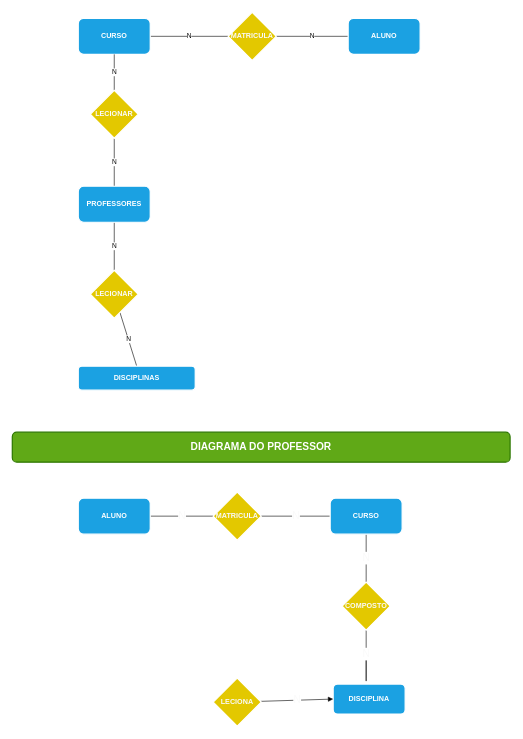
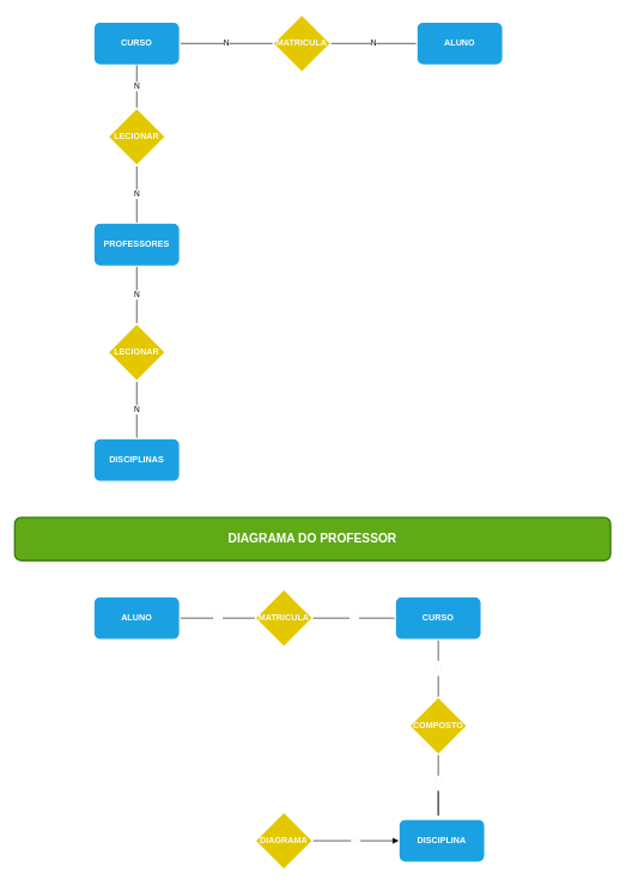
  <mxCell id="0" />
  <mxCell id="1" parent="0" />
  <mxCell id="2" value="N" style="edgeStyle=none;html=1;endArrow=none;endFill=0;" edge="1" parent="1" source="3"><mxGeometry relative="1" as="geometry"><mxPoint x="380" y="60" as="targetPoint" /></mxGeometry></mxCell>
  <mxCell id="3" value="CURSO" style="rounded=1;whiteSpace=wrap;html=1;fillColor=#1ba1e2;fontColor=#ffffff;strokeColor=#FFFFFF;fontStyle=1;strokeWidth=2;" vertex="1" parent="1"><mxGeometry x="130" y="30" width="120" height="60" as="geometry" /></mxCell>
  <mxCell id="4" value="N" style="edgeStyle=none;html=1;endArrow=none;endFill=0;" edge="1" parent="1" source="5"><mxGeometry relative="1" as="geometry"><mxPoint x="580" y="60" as="targetPoint" /></mxGeometry></mxCell>
  <mxCell id="5" value="MATRICULA" style="rhombus;whiteSpace=wrap;html=1;fillColor=#e3c800;fontColor=#FAFAFA;strokeColor=#FFFFFF;fontStyle=1;strokeWidth=2;" vertex="1" parent="1"><mxGeometry x="380" y="20" width="80" height="80" as="geometry" /></mxCell>
  <mxCell id="6" value="ALUNO" style="rounded=1;whiteSpace=wrap;html=1;fillColor=#1ba1e2;fontColor=#ffffff;strokeColor=#FFFFFF;fontStyle=1;strokeWidth=2;" vertex="1" parent="1"><mxGeometry x="580" y="30" width="120" height="60" as="geometry" /></mxCell>
  <mxCell id="7" value="N" style="edgeStyle=none;html=1;entryX=0.5;entryY=1;entryDx=0;entryDy=0;endArrow=none;endFill=0;" edge="1" parent="1" source="9" target="3"><mxGeometry relative="1" as="geometry" /></mxCell>
  <mxCell id="8" value="N" style="edgeStyle=none;html=1;entryX=0.5;entryY=0;entryDx=0;entryDy=0;endArrow=none;endFill=0;" edge="1" parent="1" source="9" target="11"><mxGeometry relative="1" as="geometry" /></mxCell>
  <mxCell id="9" value="LECIONAR" style="rhombus;whiteSpace=wrap;html=1;fillColor=#e3c800;fontColor=#FAFAFA;strokeColor=#FFFFFF;fontStyle=1;strokeWidth=2;" vertex="1" parent="1"><mxGeometry x="150" y="150" width="80" height="80" as="geometry" /></mxCell>
  <mxCell id="10" value="N" style="edgeStyle=none;html=1;entryX=0.5;entryY=0;entryDx=0;entryDy=0;endArrow=none;endFill=0;" edge="1" parent="1" source="11" target="13"><mxGeometry relative="1" as="geometry" /></mxCell>
  <mxCell id="11" value="PROFESSORES" style="rounded=1;whiteSpace=wrap;html=1;fillColor=#1ba1e2;fontColor=#ffffff;strokeColor=#FFFFFF;fontStyle=1;strokeWidth=2;" vertex="1" parent="1"><mxGeometry x="130" y="310" width="120" height="60" as="geometry" /></mxCell>
  <mxCell id="12" value="N" style="edgeStyle=none;html=1;entryX=0.5;entryY=0;entryDx=0;entryDy=0;endArrow=none;endFill=0;" edge="1" parent="1" source="13" target="14"><mxGeometry relative="1" as="geometry" /></mxCell>
  <mxCell id="13" value="LECIONAR" style="rhombus;whiteSpace=wrap;html=1;fillColor=#e3c800;fontColor=#FAFAFA;strokeColor=#FFFFFF;fontStyle=1;strokeWidth=2;" vertex="1" parent="1"><mxGeometry x="150" y="450" width="80" height="80" as="geometry" /></mxCell>
- <mxCell id="14" value="DISCIPLINAS" style="rounded=1;whiteSpace=wrap;html=1;fillColor=#1ba1e2;fontColor=#ffffff;strokeColor=#FFFFFF;fontStyle=1;strokeWidth=2;" vertex="1" parent="1"><mxGeometry x="130" y="610" width="195" height="40" as="geometry" /></mxCell>
- <mxCell id="15" value="&lt;font style=&quot;font-size: 17px;&quot;&gt;DIAGRAMA DO PROFESSOR&lt;/font&gt;" style="rounded=1;whiteSpace=wrap;html=1;fillColor=#60a917;fontColor=#ffffff;strokeColor=#2D7600;fontStyle=1;strokeWidth=2;" vertex="1" parent="1"><mxGeometry x="20" y="720" width="830" height="50" as="geometry" /></mxCell>
+ <mxCell id="14" value="DISCIPLINAS" style="rounded=1;whiteSpace=wrap;html=1;fillColor=#1ba1e2;fontColor=#ffffff;strokeColor=#FFFFFF;fontStyle=1;strokeWidth=2;" vertex="1" parent="1"><mxGeometry x="130" y="610" width="120" height="60" as="geometry" /></mxCell>
+ <mxCell id="15" value="&lt;font style=&quot;font-size: 17px;&quot;&gt;DIAGRAMA DO PROFESSOR&lt;/font&gt;" style="rounded=1;whiteSpace=wrap;html=1;fillColor=#60a917;fontColor=#ffffff;strokeColor=#2D7600;fontStyle=1;strokeWidth=2;" vertex="1" parent="1"><mxGeometry x="20" y="720" width="830" height="60" as="geometry" /></mxCell>
  <mxCell id="16" value="N" style="edgeStyle=none;html=1;entryX=0;entryY=0.5;entryDx=0;entryDy=0;fontSize=17;fontColor=#FAFAFA;endArrow=none;endFill=0;" edge="1" parent="1" source="17" target="19"><mxGeometry relative="1" as="geometry" /></mxCell>
  <mxCell id="17" value="ALUNO" style="rounded=1;whiteSpace=wrap;html=1;fillColor=#1ba1e2;fontColor=#ffffff;strokeColor=#FFFFFF;fontStyle=1;strokeWidth=2;" vertex="1" parent="1"><mxGeometry x="130" y="830" width="120" height="60" as="geometry" /></mxCell>
  <mxCell id="18" value="N" style="edgeStyle=none;html=1;entryX=0;entryY=0.5;entryDx=0;entryDy=0;fontSize=17;fontColor=#FAFAFA;endArrow=none;endFill=0;" edge="1" parent="1" source="19" target="21"><mxGeometry relative="1" as="geometry" /></mxCell>
  <mxCell id="19" value="MATRICULA" style="rhombus;whiteSpace=wrap;html=1;fillColor=#e3c800;fontColor=#FAFAFA;strokeColor=#FFFFFF;fontStyle=1;strokeWidth=2;" vertex="1" parent="1"><mxGeometry x="355" y="820" width="80" height="80" as="geometry" /></mxCell>
  <mxCell id="20" value="N" style="edgeStyle=none;html=1;entryX=0.5;entryY=0;entryDx=0;entryDy=0;fontSize=17;fontColor=#FAFAFA;endArrow=none;endFill=0;" edge="1" parent="1" source="21" target="23"><mxGeometry relative="1" as="geometry" /></mxCell>
  <mxCell id="21" value="CURSO" style="rounded=1;whiteSpace=wrap;html=1;fillColor=#1ba1e2;fontColor=#ffffff;strokeColor=#FFFFFF;fontStyle=1;strokeWidth=2;" vertex="1" parent="1"><mxGeometry x="550" y="830" width="120" height="60" as="geometry" /></mxCell>
  <mxCell id="22" value="N" style="edgeStyle=none;html=1;fontSize=17;fontColor=#FAFAFA;endArrow=none;endFill=0;" edge="1" parent="1" source="23"><mxGeometry x="0.867" relative="1" as="geometry"><mxPoint x="610" y="1080" as="targetPoint" /><Array as="points"><mxPoint x="610" y="1140" /></Array><mxPoint as="offset" /></mxGeometry></mxCell>
  <mxCell id="23" value="COMPOSTO" style="rhombus;whiteSpace=wrap;html=1;fillColor=#e3c800;fontColor=#FAFAFA;strokeColor=#FFFFFF;fontStyle=1;strokeWidth=2;" vertex="1" parent="1"><mxGeometry x="570" y="970" width="80" height="80" as="geometry" /></mxCell>
- <mxCell id="24" value="DISCIPLINA" style="rounded=1;whiteSpace=wrap;html=1;fillColor=#1ba1e2;fontColor=#ffffff;strokeColor=#FFFFFF;fontStyle=1;strokeWidth=2;" vertex="1" parent="1"><mxGeometry x="555" y="1140" width="120" height="50" as="geometry" /></mxCell>
+ <mxCell id="24" value="DISCIPLINA" style="rounded=1;whiteSpace=wrap;html=1;fillColor=#1ba1e2;fontColor=#ffffff;strokeColor=#FFFFFF;fontStyle=1;strokeWidth=2;" vertex="1" parent="1"><mxGeometry x="555" y="1140" width="120" height="60" as="geometry" /></mxCell>
  <mxCell id="25" value="N" style="edgeStyle=none;html=1;entryX=0;entryY=0.5;entryDx=0;entryDy=0;fontSize=17;fontColor=#FAFAFA;endArrow=block;endFill=1;" edge="1" parent="1" source="26" target="24"><mxGeometry relative="1" as="geometry" /></mxCell>
- <mxCell id="26" value="LECIONA" style="rhombus;whiteSpace=wrap;html=1;fillColor=#e3c800;fontColor=#FAFAFA;strokeColor=#FFFFFF;fontStyle=1;strokeWidth=2;" vertex="1" parent="1"><mxGeometry x="355" y="1130" width="80" height="80" as="geometry" /></mxCell>
+ <mxCell id="26" value="DIAGRAMA" style="rhombus;whiteSpace=wrap;html=1;fillColor=#e3c800;fontColor=#FAFAFA;strokeColor=#FFFFFF;fontStyle=1;strokeWidth=2;" vertex="1" parent="1"><mxGeometry x="355" y="1130" width="80" height="80" as="geometry" /></mxCell>
